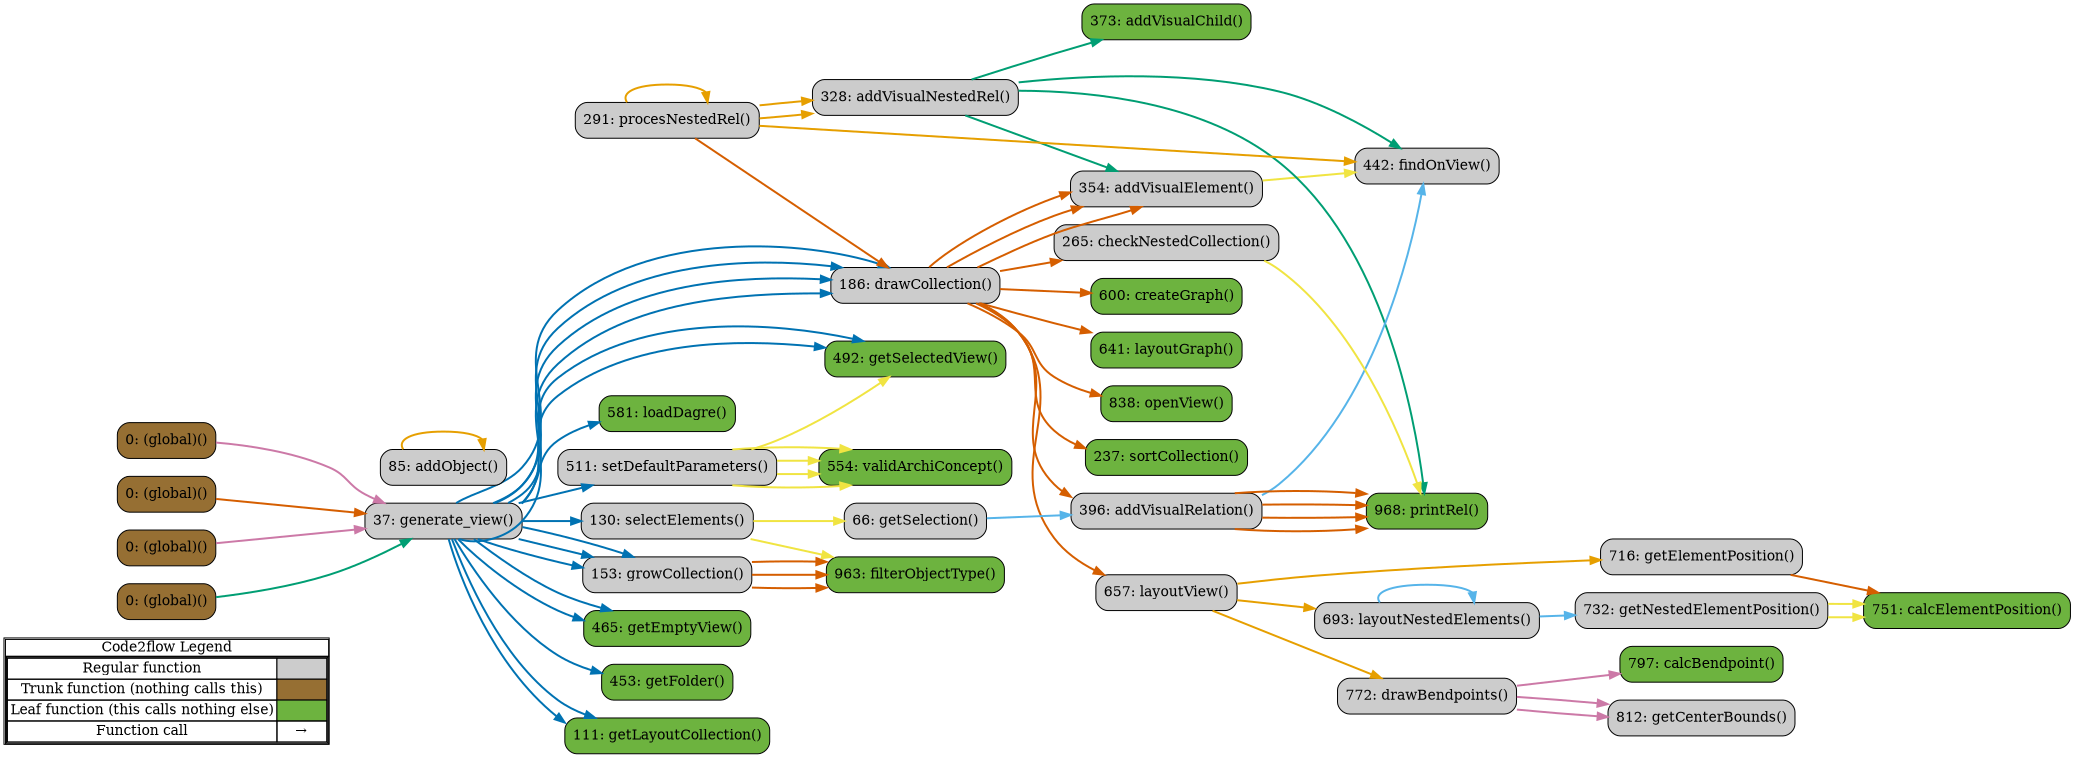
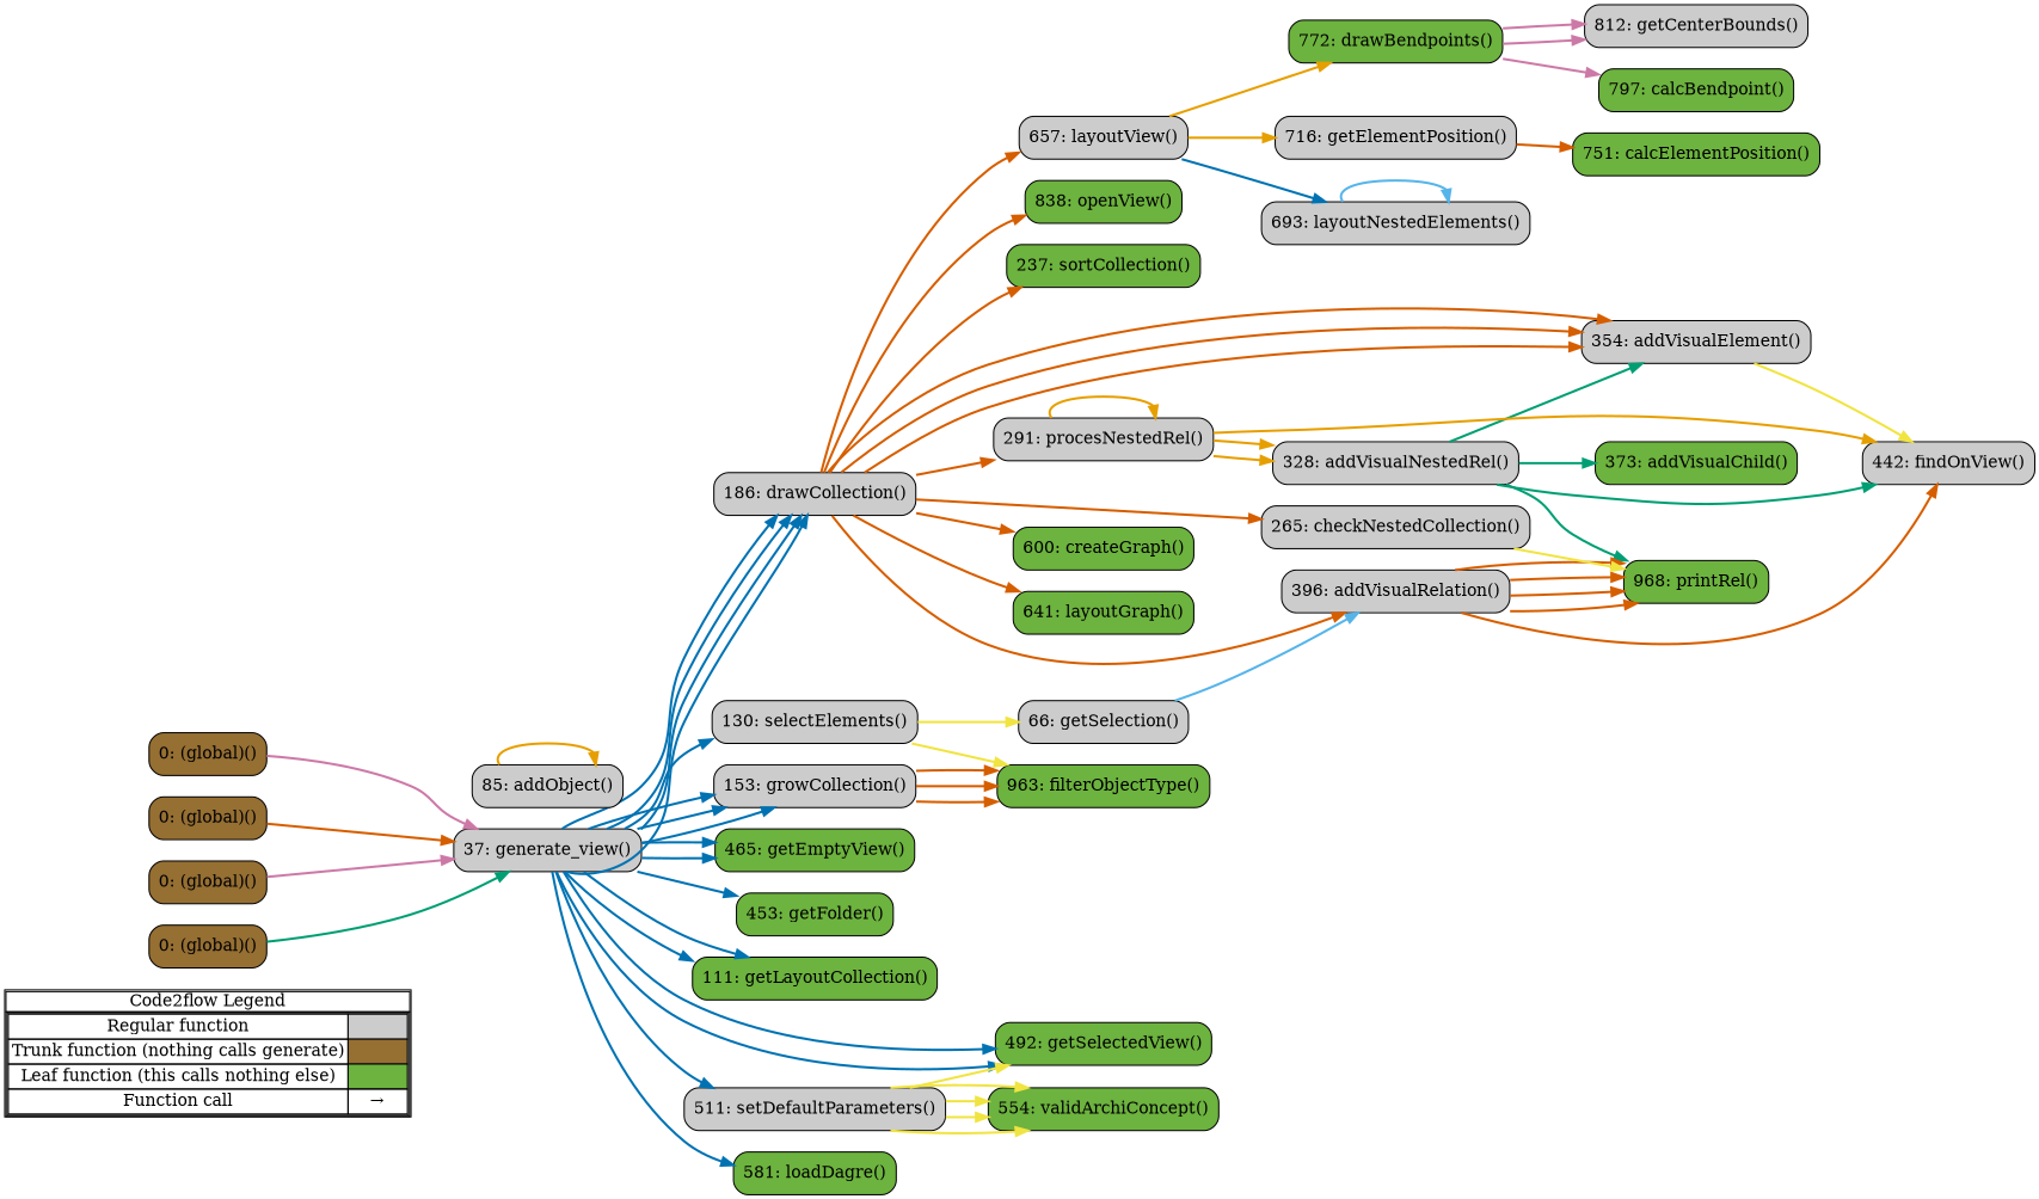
  digraph {
    rankdir=LR
    node [shape=rect fillcolor="#cccccc" style="rounded,filled"]
    edge [color="#D55E00" penwidth=2]
-   n1 [label=<         <table cellspacing="0" cellpadding="0" border="1"><tr><td>Code2flow Legend</td></tr><tr><td>         <table cellspacing="0">         <tr><td>Regular function</td><td width="50px" bgcolor='#cccccc'></td></tr>         <tr><td>Trunk function (nothing calls this)</td><td bgcolor='#966F33'></td></tr>         <tr><td>Leaf function (this calls nothing else)</td><td bgcolor='#6db33f'></td></tr>         <tr><td>Function call</td><td><font color='black'>&#8594;</font></td></tr>         </table></td></tr></table>         > margin=0 shape=none fillcolor="" style=""]
+   n1 [label=<         <table cellspacing="0" cellpadding="0" border="1"><tr><td>Code2flow Legend</td></tr><tr><td>         <table cellspacing="0">         <tr><td>Regular function</td><td width="50px" bgcolor='#cccccc'></td></tr>         <tr><td>Trunk function (nothing calls generate)</td><td bgcolor='#966F33'></td></tr>         <tr><td>Leaf function (this calls nothing else)</td><td bgcolor='#6db33f'></td></tr>         <tr><td>Function call</td><td><font color='black'>&#8594;</font></td></tr>         </table></td></tr></table>         > margin=0 shape=none fillcolor="" style=""]
    n2 [fillcolor="#966F33" label="0: (global)()"]
    n3 [fillcolor="#966F33" label="0: (global)()"]
    n4 [label="37: generate_view()"]
    n5 [label="354: addVisualElement()"]
    n6 [label="442: findOnView()"]
    n7 [label="328: addVisualNestedRel()"]
    n8 [fillcolor="#6db33f" label="373: addVisualChild()"]
    n9 [fillcolor="#6db33f" label="968: printRel()"]
    n10 [label="396: addVisualRelation()"]
    n11 [label="265: checkNestedCollection()"]
-   n12 [label="772: drawBendpoints()"]
+   n12 [fillcolor="#6db33f" label="772: drawBendpoints()"]
    n13 [fillcolor="#6db33f" label="797: calcBendpoint()"]
    n14 [label="812: getCenterBounds()"]
    n15 [label="186: drawCollection()"]
    n16 [fillcolor="#6db33f" label="600: createGraph()"]
    n17 [fillcolor="#6db33f" label="641: layoutGraph()"]
    n18 [label="657: layoutView()"]
    n19 [fillcolor="#6db33f" label="838: openView()"]
    n20 [label="291: procesNestedRel()"]
    n21 [fillcolor="#6db33f" label="237: sortCollection()"]
    n22 [fillcolor="#6db33f" label="465: getEmptyView()"]
    n23 [fillcolor="#6db33f" label="453: getFolder()"]
    n24 [fillcolor="#6db33f" label="111: getLayoutCollection()"]
    n25 [fillcolor="#6db33f" label="492: getSelectedView()"]
    n26 [label="153: growCollection()"]
    n27 [fillcolor="#6db33f" label="581: loadDagre()"]
    n28 [label="130: selectElements()"]
    n29 [label="511: setDefaultParameters()"]
    n30 [label="716: getElementPosition()"]
    n31 [fillcolor="#6db33f" label="751: calcElementPosition()"]
-   n32 [label="732: getNestedElementPosition()"]
    n33 [fillcolor="#6db33f" label="963: filterObjectType()"]
    n34 [label="693: layoutNestedElements()"]
    n35 [fillcolor="#6db33f" label="554: validArchiConcept()"]
    n36 [fillcolor="#966F33" label="0: (global)()"]
    n37 [fillcolor="#966F33" label="0: (global)()"]
    n38 [label="66: getSelection()"]
    n39 [label="85: addObject()"]
    subgraph sub_1 {
      label=legend
      rank=min
      n1
    }
    subgraph sub_2 {
      label="File: expand_view_ids.ajs"
      style=dotted
      n2
    }
    subgraph sub_3 {
      label="File: generate_view_ids.ajs"
      style=dotted
      n3
    }
    subgraph sub_4 {
      label="File: include_generate_view_visual_id"
      style=dotted
      n4
      n5
      n6
      n7
      n8
      n9
      n10
      n11
      n12
      n13
      n14
      n15
      n16
      n17
      n18
      n19
      n20
      n21
      n22
      n23
      n24
      n25
      n26
      n27
      n28
      n29
      n30
      n31
-     n32
      n33
      n34
      n35
    }
    subgraph sub_5 {
      label="File: layout_view_ids.ajs"
      style=dotted
      n36
    }
    subgraph sub_6 {
      label="File: layout_view_nested_ids.ajs"
      style=dotted
      n37
    }
    subgraph sub_7 {
      label="File: selection"
      style=dotted
      n38
      n39
    }
    n2 -> n4 [color="#CC79A7"]
    n3 -> n4
    n4 -> n15 [color="#0072B2"]
    n4 -> n15 [color="#0072B2"]
    n4 -> n15 [color="#0072B2"]
    n4 -> n15 [color="#0072B2"]
    n4 -> n22 [color="#0072B2"]
    n4 -> n22 [color="#0072B2"]
    n4 -> n23 [color="#0072B2"]
    n4 -> n24 [color="#0072B2"]
    n4 -> n24 [color="#0072B2"]
    n4 -> n25 [color="#0072B2"]
    n4 -> n25 [color="#0072B2"]
    n4 -> n26 [color="#0072B2"]
    n4 -> n26 [color="#0072B2"]
    n4 -> n26 [color="#0072B2"]
    n4 -> n27 [color="#0072B2"]
    n4 -> n28 [color="#0072B2"]
    n4 -> n29 [color="#0072B2"]
    n5 -> n6 [color="#F0E442"]
    n7 -> n5 [color="#009E73"]
    n7 -> n6 [color="#009E73"]
    n7 -> n8 [color="#009E73"]
    n7 -> n9 [color="#009E73"]
-   n10 -> n6 [color="#56B4E9"]
+   n10 -> n6
    n10 -> n9
    n10 -> n9
    n10 -> n9
    n10 -> n9
    n11 -> n9 [color="#F0E442"]
    n12 -> n13 [color="#CC79A7"]
    n12 -> n14 [color="#CC79A7"]
    n12 -> n14 [color="#CC79A7"]
    n15 -> n5
    n15 -> n5
    n15 -> n5
    n15 -> n10
    n15 -> n11
    n15 -> n16
    n15 -> n17
    n15 -> n18
    n15 -> n19
-   n20 -> n15
+   n15 -> n20
    n15 -> n21
    n18 -> n12 [color="#E69F00"]
    n18 -> n30 [color="#E69F00"]
-   n18 -> n34 [color="#E69F00"]
+   n18 -> n34 [color="#0072B2"]
    n20 -> n6 [color="#E69F00"]
    n20 -> n7 [color="#E69F00"]
    n20 -> n7 [color="#E69F00"]
    n20 -> n20 [color="#E69F00"]
    n26 -> n33
    n26 -> n33
    n26 -> n33
    n28 -> n33 [color="#F0E442"]
    n28 -> n38 [color="#F0E442"]
    n29 -> n25 [color="#F0E442"]
    n29 -> n35 [color="#F0E442"]
    n29 -> n35 [color="#F0E442"]
    n29 -> n35 [color="#F0E442"]
    n29 -> n35 [color="#F0E442"]
    n30 -> n31
-   n32 -> n31 [color="#F0E442"]
-   n32 -> n31 [color="#F0E442"]
-   n34 -> n32 [color="#56B4E9"]
    n34 -> n34 [color="#56B4E9"]
    n36 -> n4 [color="#CC79A7"]
    n37 -> n4 [color="#009E73"]
    n38 -> n10 [color="#56B4E9"]
    n39 -> n39 [color="#E69F00"]
  }
